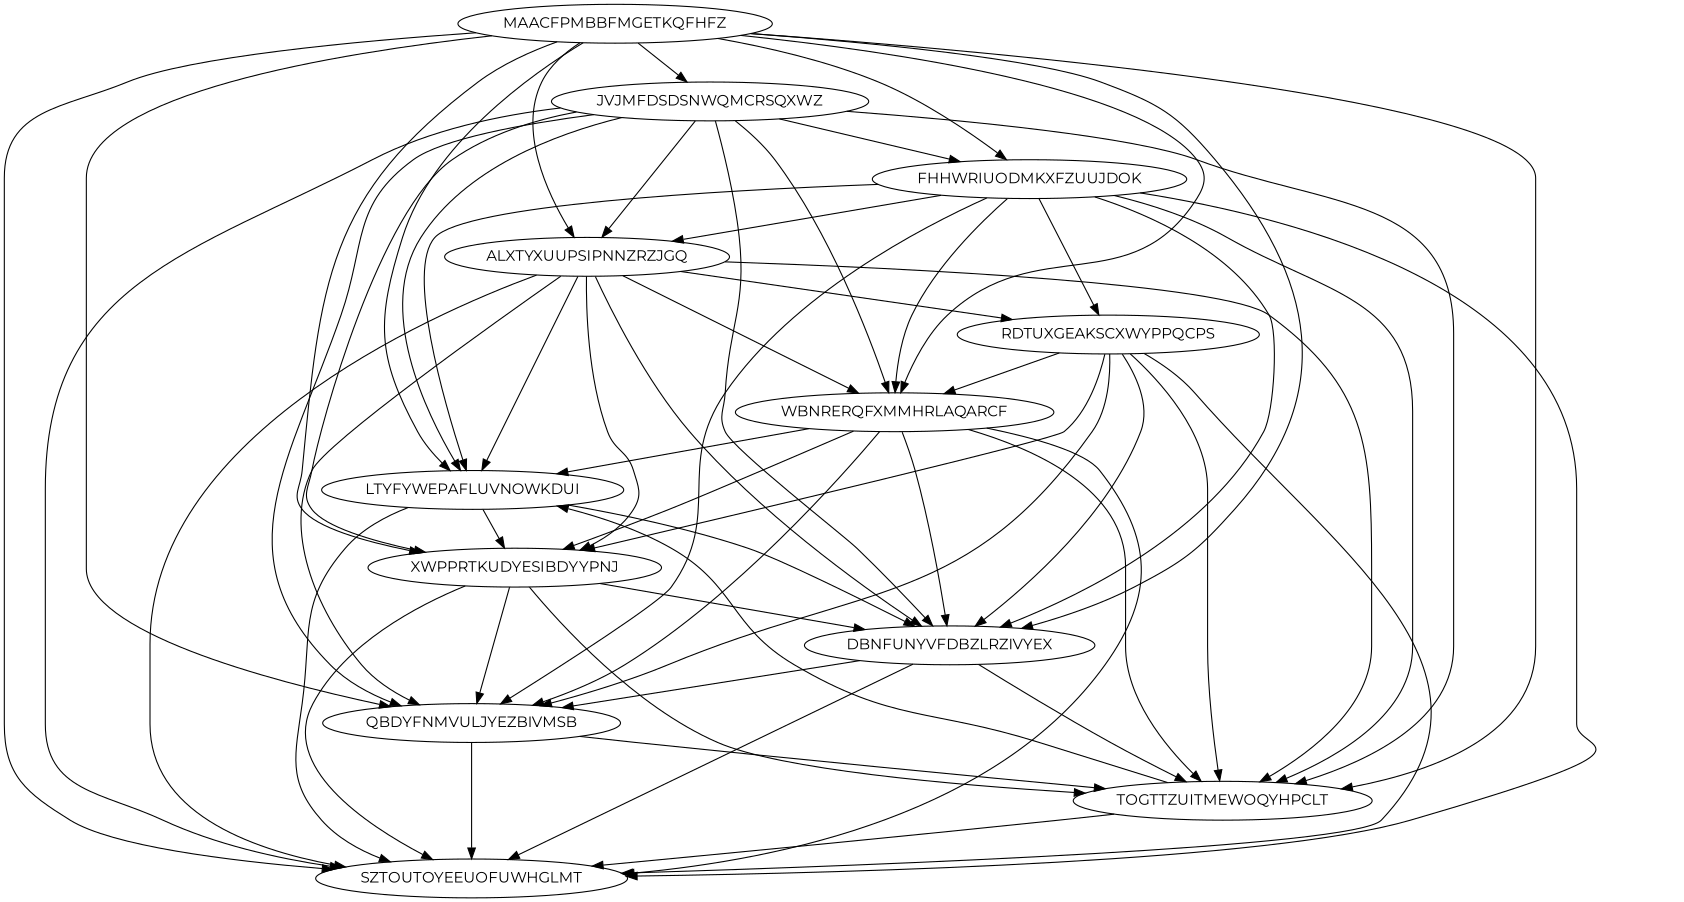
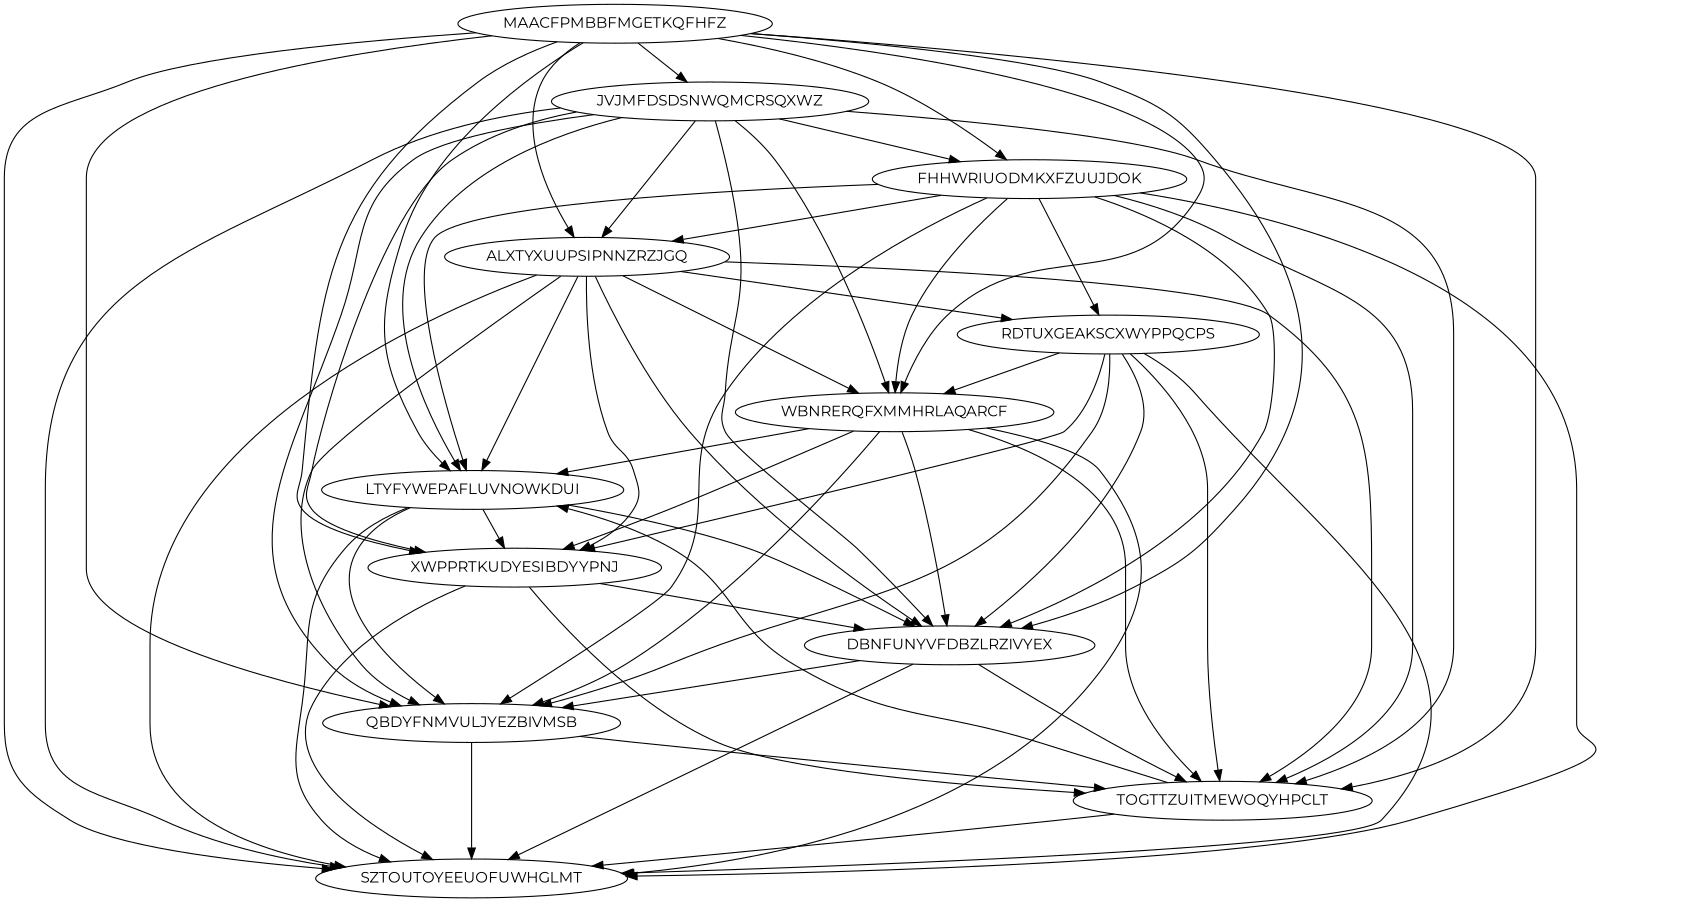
  digraph {
    fontname=Montserrat
    node [Weight=18 fontname=Montserrat]
    edge [Weight=13 fontname=Montserrat]
    JVJMFDSDSNWQMCRSQXWZ
    MAACFPMBBFMGETKQFHFZ [Weight=16]
    FHHWRIUODMKXFZUUJDOK [Weight=17]
    ALXTYXUUPSIPNNZRZJGQ [Weight=13]
    WBNRERQFXMMHRLAQARCF [Weight=13]
    LTYFYWEPAFLUVNOWKDUI [Weight=14]
    XWPPRTKUDYESIBDYYPNJ [Weight=12]
    DBNFUNYVFDBZLRZIVYEX [Weight=16]
    QBDYFNMVULJYEZBIVMSB [Weight=20]
    TOGTTZUITMEWOQYHPCLT [Weight=14]
    SZTOUTOYEEUOFUWHGLMT [Weight=10]
    RDTUXGEAKSCXWYPPQCPS
    JVJMFDSDSNWQMCRSQXWZ -> FHHWRIUODMKXFZUUJDOK [Weight=10]
    JVJMFDSDSNWQMCRSQXWZ -> ALXTYXUUPSIPNNZRZJGQ [Weight=19]
    JVJMFDSDSNWQMCRSQXWZ -> WBNRERQFXMMHRLAQARCF
    JVJMFDSDSNWQMCRSQXWZ -> LTYFYWEPAFLUVNOWKDUI [Weight=17]
    JVJMFDSDSNWQMCRSQXWZ -> XWPPRTKUDYESIBDYYPNJ [Weight=11]
    JVJMFDSDSNWQMCRSQXWZ -> DBNFUNYVFDBZLRZIVYEX
    JVJMFDSDSNWQMCRSQXWZ -> QBDYFNMVULJYEZBIVMSB [Weight=15]
    JVJMFDSDSNWQMCRSQXWZ -> TOGTTZUITMEWOQYHPCLT [Weight=11]
    JVJMFDSDSNWQMCRSQXWZ -> SZTOUTOYEEUOFUWHGLMT
    MAACFPMBBFMGETKQFHFZ -> JVJMFDSDSNWQMCRSQXWZ [Weight=17]
    MAACFPMBBFMGETKQFHFZ -> FHHWRIUODMKXFZUUJDOK [Weight=14]
    MAACFPMBBFMGETKQFHFZ -> ALXTYXUUPSIPNNZRZJGQ [Weight=18]
    MAACFPMBBFMGETKQFHFZ -> WBNRERQFXMMHRLAQARCF
    MAACFPMBBFMGETKQFHFZ -> LTYFYWEPAFLUVNOWKDUI [Weight=14]
    MAACFPMBBFMGETKQFHFZ -> XWPPRTKUDYESIBDYYPNJ [Weight=18]
    MAACFPMBBFMGETKQFHFZ -> DBNFUNYVFDBZLRZIVYEX [Weight=17]
    MAACFPMBBFMGETKQFHFZ -> QBDYFNMVULJYEZBIVMSB [Weight=18]
    MAACFPMBBFMGETKQFHFZ -> TOGTTZUITMEWOQYHPCLT [Weight=20]
    MAACFPMBBFMGETKQFHFZ -> SZTOUTOYEEUOFUWHGLMT [Weight=17]
    FHHWRIUODMKXFZUUJDOK -> ALXTYXUUPSIPNNZRZJGQ [Weight=20]
    FHHWRIUODMKXFZUUJDOK -> WBNRERQFXMMHRLAQARCF [Weight=14]
    FHHWRIUODMKXFZUUJDOK -> LTYFYWEPAFLUVNOWKDUI [Weight=14]
    FHHWRIUODMKXFZUUJDOK -> DBNFUNYVFDBZLRZIVYEX [Weight=11]
    FHHWRIUODMKXFZUUJDOK -> QBDYFNMVULJYEZBIVMSB [Weight=18]
    FHHWRIUODMKXFZUUJDOK -> TOGTTZUITMEWOQYHPCLT [Weight=20]
    FHHWRIUODMKXFZUUJDOK -> SZTOUTOYEEUOFUWHGLMT
    FHHWRIUODMKXFZUUJDOK -> RDTUXGEAKSCXWYPPQCPS [Weight=15]
    ALXTYXUUPSIPNNZRZJGQ -> WBNRERQFXMMHRLAQARCF
    ALXTYXUUPSIPNNZRZJGQ -> LTYFYWEPAFLUVNOWKDUI [Weight=10]
    ALXTYXUUPSIPNNZRZJGQ -> XWPPRTKUDYESIBDYYPNJ [Weight=10]
    ALXTYXUUPSIPNNZRZJGQ -> DBNFUNYVFDBZLRZIVYEX [Weight=20]
    ALXTYXUUPSIPNNZRZJGQ -> QBDYFNMVULJYEZBIVMSB [Weight=12]
    ALXTYXUUPSIPNNZRZJGQ -> TOGTTZUITMEWOQYHPCLT [Weight=20]
    ALXTYXUUPSIPNNZRZJGQ -> SZTOUTOYEEUOFUWHGLMT [Weight=20]
    ALXTYXUUPSIPNNZRZJGQ -> RDTUXGEAKSCXWYPPQCPS
    WBNRERQFXMMHRLAQARCF -> LTYFYWEPAFLUVNOWKDUI [Weight=12]
    WBNRERQFXMMHRLAQARCF -> XWPPRTKUDYESIBDYYPNJ [Weight=14]
    WBNRERQFXMMHRLAQARCF -> DBNFUNYVFDBZLRZIVYEX [Weight=10]
    WBNRERQFXMMHRLAQARCF -> QBDYFNMVULJYEZBIVMSB [Weight=14]
    WBNRERQFXMMHRLAQARCF -> TOGTTZUITMEWOQYHPCLT [Weight=15]
    WBNRERQFXMMHRLAQARCF -> SZTOUTOYEEUOFUWHGLMT [Weight=11]
    LTYFYWEPAFLUVNOWKDUI -> XWPPRTKUDYESIBDYYPNJ [Weight=12]
    LTYFYWEPAFLUVNOWKDUI -> DBNFUNYVFDBZLRZIVYEX [Weight=11]
    LTYFYWEPAFLUVNOWKDUI -> SZTOUTOYEEUOFUWHGLMT [Weight=12]
    XWPPRTKUDYESIBDYYPNJ -> DBNFUNYVFDBZLRZIVYEX [Weight=16]
-   XWPPRTKUDYESIBDYYPNJ -> QBDYFNMVULJYEZBIVMSB [Weight=15]
+   LTYFYWEPAFLUVNOWKDUI -> QBDYFNMVULJYEZBIVMSB [Weight=15]
    XWPPRTKUDYESIBDYYPNJ -> TOGTTZUITMEWOQYHPCLT [Weight=16]
    XWPPRTKUDYESIBDYYPNJ -> SZTOUTOYEEUOFUWHGLMT [Weight=12]
    DBNFUNYVFDBZLRZIVYEX -> QBDYFNMVULJYEZBIVMSB [Weight=11]
    DBNFUNYVFDBZLRZIVYEX -> TOGTTZUITMEWOQYHPCLT [Weight=12]
    DBNFUNYVFDBZLRZIVYEX -> SZTOUTOYEEUOFUWHGLMT [Weight=14]
    QBDYFNMVULJYEZBIVMSB -> TOGTTZUITMEWOQYHPCLT
    QBDYFNMVULJYEZBIVMSB -> SZTOUTOYEEUOFUWHGLMT
    TOGTTZUITMEWOQYHPCLT -> LTYFYWEPAFLUVNOWKDUI [Weight=12]
    TOGTTZUITMEWOQYHPCLT -> SZTOUTOYEEUOFUWHGLMT
    RDTUXGEAKSCXWYPPQCPS -> WBNRERQFXMMHRLAQARCF [Weight=14]
    RDTUXGEAKSCXWYPPQCPS -> XWPPRTKUDYESIBDYYPNJ [Weight=10]
    RDTUXGEAKSCXWYPPQCPS -> DBNFUNYVFDBZLRZIVYEX [Weight=19]
    RDTUXGEAKSCXWYPPQCPS -> QBDYFNMVULJYEZBIVMSB [Weight=16]
    RDTUXGEAKSCXWYPPQCPS -> TOGTTZUITMEWOQYHPCLT [Weight=15]
    RDTUXGEAKSCXWYPPQCPS -> SZTOUTOYEEUOFUWHGLMT [Weight=19]
  }
